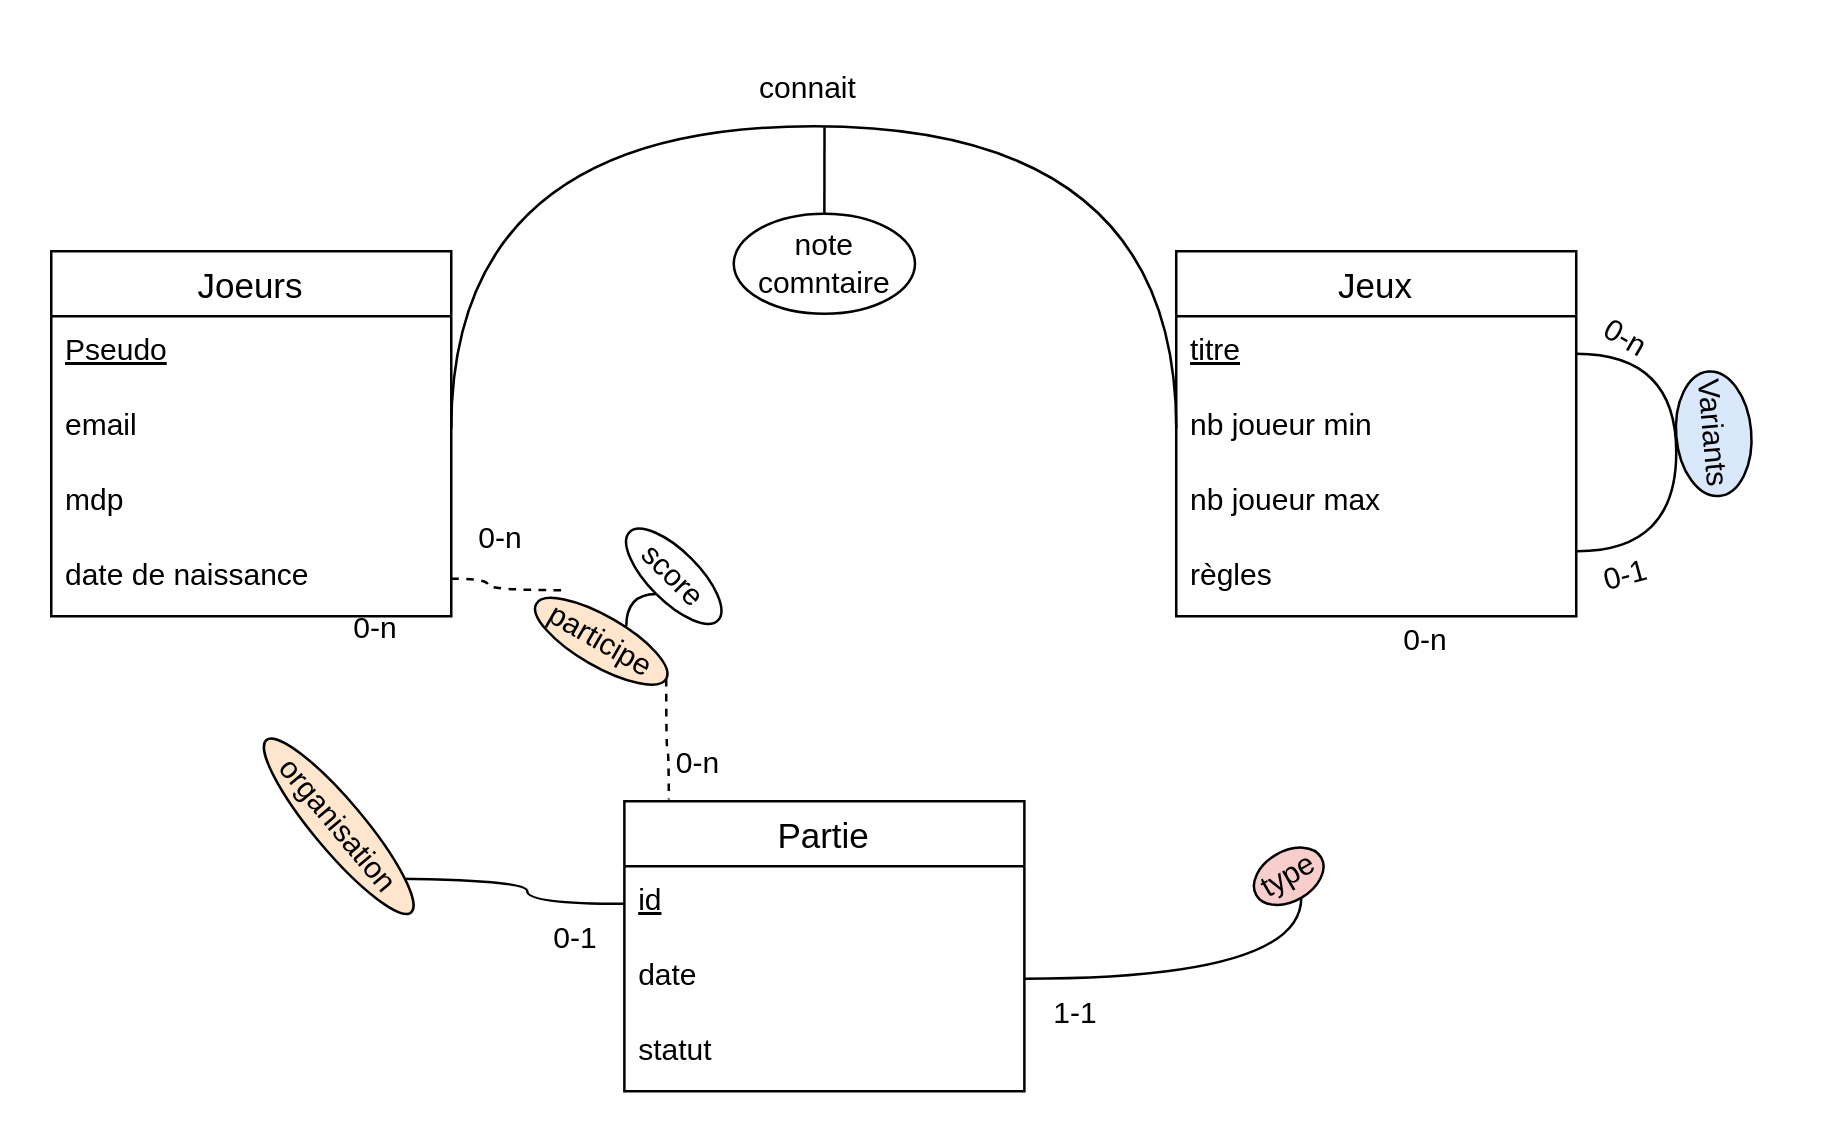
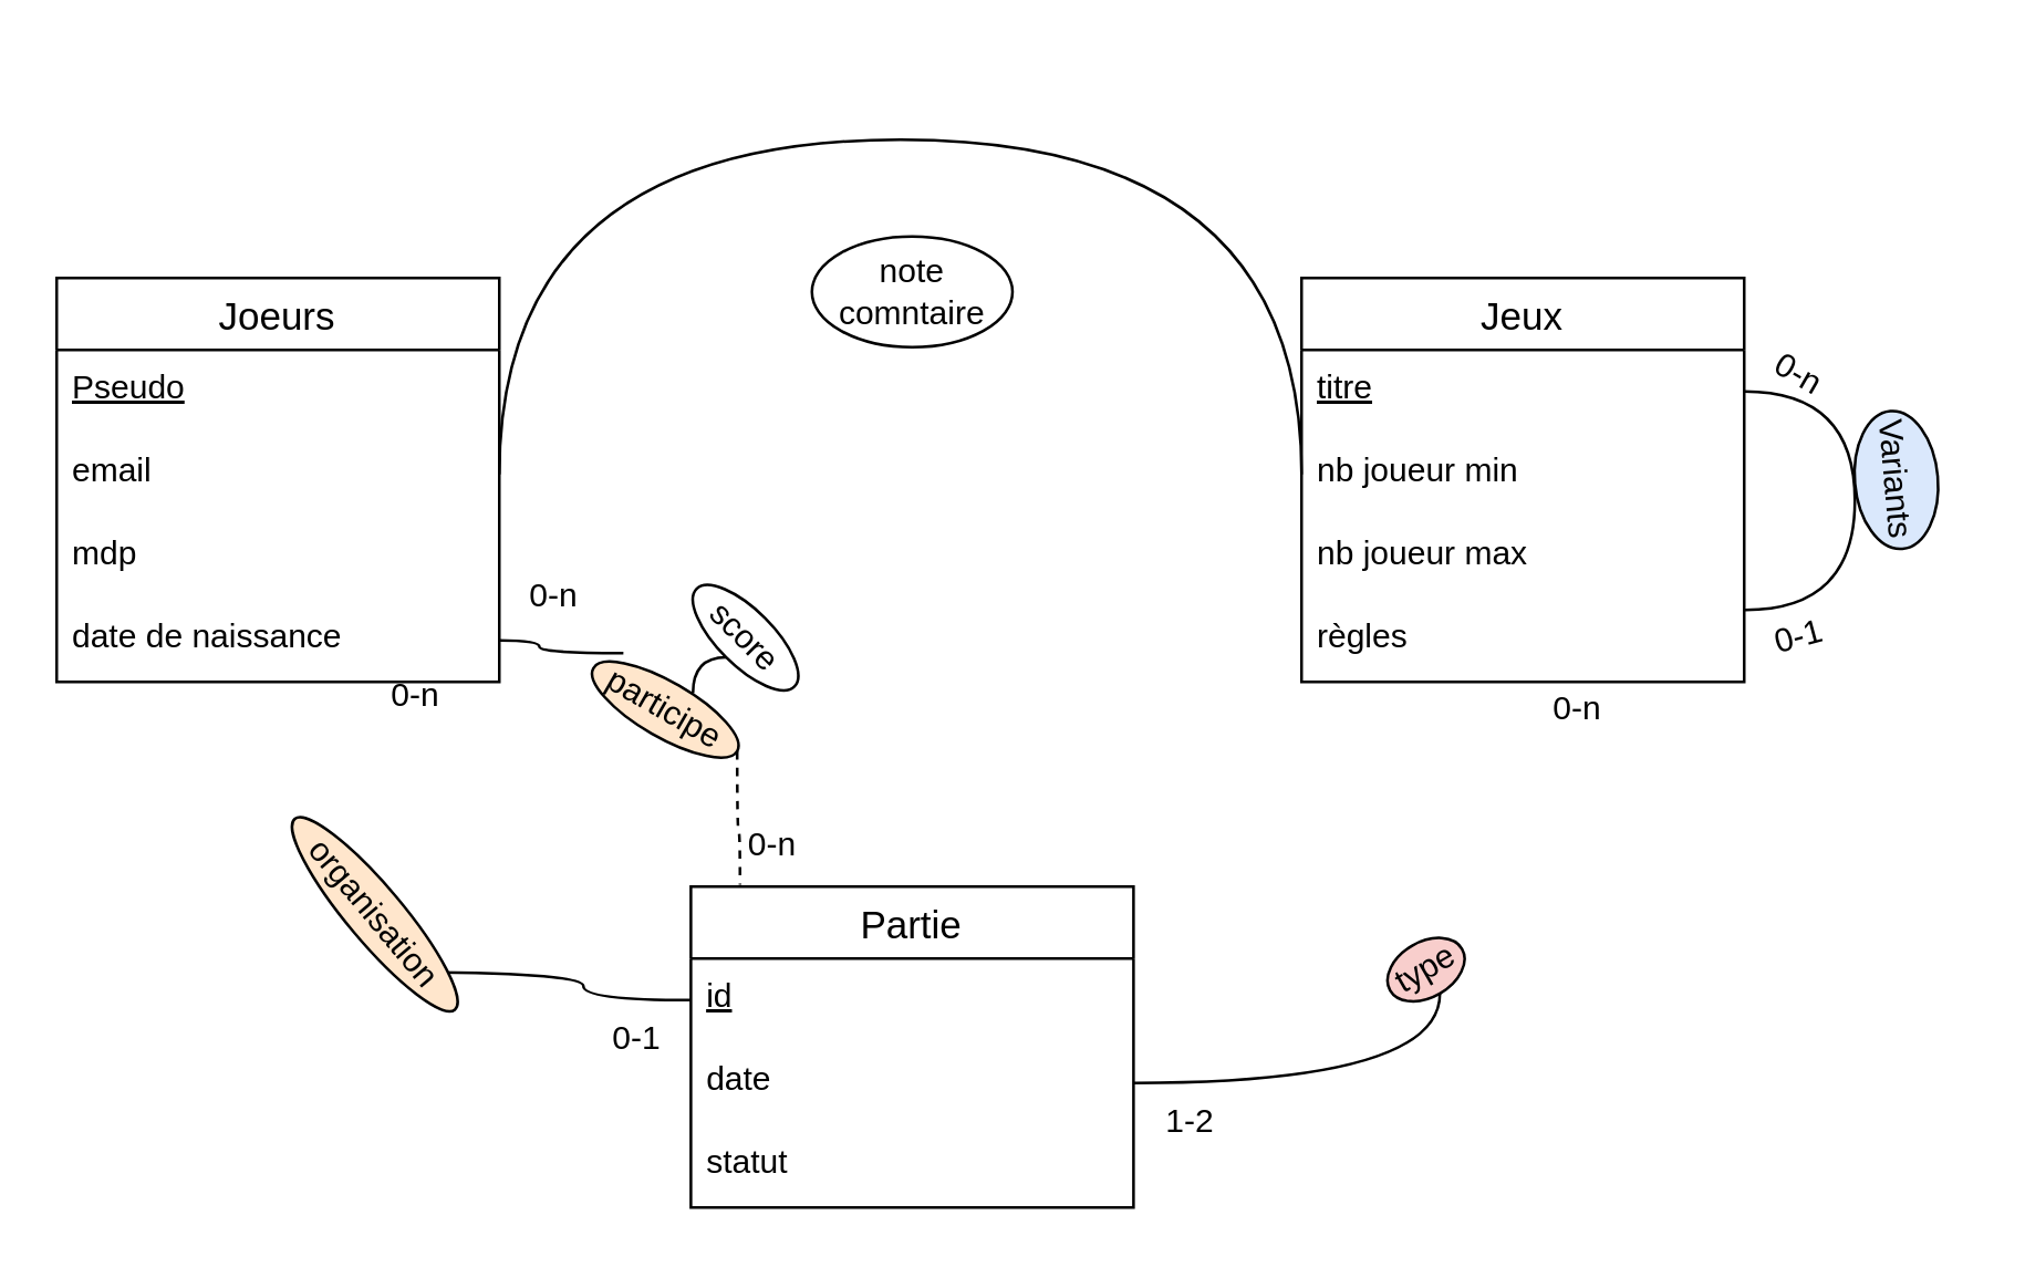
  <mxCell id="0" />
  <mxCell id="1" parent="0" />
  <mxCell id="2" style="edgeStyle=orthogonalEdgeStyle;curved=1;html=1;exitX=0.75;exitY=1;exitDx=0;exitDy=0;entryX=0;entryY=0.5;entryDx=0;entryDy=0;endArrow=none;endFill=0;startArrow=none;" edge="1" parent="1" source="30" target="20"><mxGeometry relative="1" as="geometry" /></mxCell>
  <mxCell id="3" value="Joeurs" style="swimlane;fontStyle=0;childLayout=stackLayout;horizontal=1;startSize=26;horizontalStack=0;resizeParent=1;resizeParentMax=0;resizeLast=0;collapsible=1;marginBottom=0;align=center;fontSize=14;" vertex="1" parent="1"><mxGeometry x="20" y="100" width="160" height="146" as="geometry" /></mxCell>
  <mxCell id="4" value="Pseudo" style="text;strokeColor=none;fillColor=none;spacingLeft=4;spacingRight=4;overflow=hidden;rotatable=0;points=[[0,0.5],[1,0.5]];portConstraint=eastwest;fontSize=12;fontStyle=4" vertex="1" parent="3"><mxGeometry y="26" width="160" height="30" as="geometry" /></mxCell>
  <mxCell id="5" value="email" style="text;strokeColor=none;fillColor=none;spacingLeft=4;spacingRight=4;overflow=hidden;rotatable=0;points=[[0,0.5],[1,0.5]];portConstraint=eastwest;fontSize=12;" vertex="1" parent="3"><mxGeometry y="56" width="160" height="30" as="geometry" /></mxCell>
  <mxCell id="6" value="mdp" style="text;strokeColor=none;fillColor=none;spacingLeft=4;spacingRight=4;overflow=hidden;rotatable=0;points=[[0,0.5],[1,0.5]];portConstraint=eastwest;fontSize=12;" vertex="1" parent="3"><mxGeometry y="86" width="160" height="30" as="geometry" /></mxCell>
  <mxCell id="7" value="date de naissance" style="text;strokeColor=none;fillColor=none;spacingLeft=4;spacingRight=4;overflow=hidden;rotatable=0;points=[[0,0.5],[1,0.5]];portConstraint=eastwest;fontSize=12;" vertex="1" parent="3"><mxGeometry y="116" width="160" height="30" as="geometry" /></mxCell>
  <mxCell id="8" value="Jeux" style="swimlane;fontStyle=0;childLayout=stackLayout;horizontal=1;startSize=26;horizontalStack=0;resizeParent=1;resizeParentMax=0;resizeLast=0;collapsible=1;marginBottom=0;align=center;fontSize=14;" vertex="1" parent="1"><mxGeometry x="470" y="100" width="160" height="146" as="geometry" /></mxCell>
  <mxCell id="9" style="edgeStyle=orthogonalEdgeStyle;curved=1;html=1;exitX=1;exitY=0.5;exitDx=0;exitDy=0;entryX=1.002;entryY=0.132;entryDx=0;entryDy=0;entryPerimeter=0;endArrow=none;endFill=0;" edge="1" parent="8" source="10" target="13"><mxGeometry relative="1" as="geometry"><Array as="points"><mxPoint x="200" y="41" /><mxPoint x="200" y="120" /></Array></mxGeometry></mxCell>
  <mxCell id="10" value="titre" style="text;strokeColor=none;fillColor=none;spacingLeft=4;spacingRight=4;overflow=hidden;rotatable=0;points=[[0,0.5],[1,0.5]];portConstraint=eastwest;fontSize=12;fontStyle=4" vertex="1" parent="8"><mxGeometry y="26" width="160" height="30" as="geometry" /></mxCell>
  <mxCell id="11" value="nb joueur min" style="text;strokeColor=none;fillColor=none;spacingLeft=4;spacingRight=4;overflow=hidden;rotatable=0;points=[[0,0.5],[1,0.5]];portConstraint=eastwest;fontSize=12;" vertex="1" parent="8"><mxGeometry y="56" width="160" height="30" as="geometry" /></mxCell>
  <mxCell id="12" value="nb joueur max" style="text;strokeColor=none;fillColor=none;spacingLeft=4;spacingRight=4;overflow=hidden;rotatable=0;points=[[0,0.5],[1,0.5]];portConstraint=eastwest;fontSize=12;" vertex="1" parent="8"><mxGeometry y="86" width="160" height="30" as="geometry" /></mxCell>
  <mxCell id="13" value="règles" style="text;strokeColor=none;fillColor=none;spacingLeft=4;spacingRight=4;overflow=hidden;rotatable=0;points=[[0,0.5],[1,0.5]];portConstraint=eastwest;fontSize=12;" vertex="1" parent="8"><mxGeometry y="116" width="160" height="30" as="geometry" /></mxCell>
  <mxCell id="14" value="" style="group" vertex="1" connectable="0" parent="1"><mxGeometry x="180" y="20" width="290" height="30" as="geometry" /></mxCell>
  <mxCell id="15" style="edgeStyle=orthogonalEdgeStyle;html=1;exitX=1;exitY=0.5;exitDx=0;exitDy=0;entryX=0;entryY=0.5;entryDx=0;entryDy=0;curved=1;endArrow=none;endFill=0;" edge="1" parent="14" source="5" target="11"><mxGeometry relative="1" as="geometry"><Array as="points"><mxPoint y="30" /><mxPoint x="290" y="30" /></Array></mxGeometry></mxCell>
- <mxCell id="16" value="connait" style="text;html=1;strokeColor=none;fillColor=none;align=center;verticalAlign=middle;whiteSpace=wrap;rounded=0;" vertex="1" parent="14"><mxGeometry x="113" width="60" height="30" as="geometry" /></mxCell>
- <mxCell id="17" style="edgeStyle=orthogonalEdgeStyle;curved=1;html=1;exitX=0.5;exitY=0;exitDx=0;exitDy=0;entryX=0.605;entryY=1.012;entryDx=0;entryDy=0;entryPerimeter=0;endArrow=none;endFill=0;" edge="1" parent="1" source="18" target="16"><mxGeometry relative="1" as="geometry" /></mxCell>
  <mxCell id="18" value="note comntaire" style="ellipse;whiteSpace=wrap;html=1;" vertex="1" parent="1"><mxGeometry x="293" y="85" width="72.5" height="40" as="geometry" /></mxCell>
  <mxCell id="19" value="Partie" style="swimlane;fontStyle=0;childLayout=stackLayout;horizontal=1;startSize=26;horizontalStack=0;resizeParent=1;resizeParentMax=0;resizeLast=0;collapsible=1;marginBottom=0;align=center;fontSize=14;" vertex="1" parent="1"><mxGeometry x="249.25" y="320" width="160" height="116" as="geometry" /></mxCell>
  <mxCell id="20" value="id" style="text;strokeColor=none;fillColor=none;spacingLeft=4;spacingRight=4;overflow=hidden;rotatable=0;points=[[0,0.5],[1,0.5]];portConstraint=eastwest;fontSize=12;fontStyle=4" vertex="1" parent="19"><mxGeometry y="26" width="160" height="30" as="geometry" /></mxCell>
  <mxCell id="21" value="date" style="text;strokeColor=none;fillColor=none;spacingLeft=4;spacingRight=4;overflow=hidden;rotatable=0;points=[[0,0.5],[1,0.5]];portConstraint=eastwest;fontSize=12;" vertex="1" parent="19"><mxGeometry y="56" width="160" height="30" as="geometry" /></mxCell>
  <mxCell id="22" value="statut" style="text;strokeColor=none;fillColor=none;spacingLeft=4;spacingRight=4;overflow=hidden;rotatable=0;points=[[0,0.5],[1,0.5]];portConstraint=eastwest;fontSize=12;" vertex="1" parent="19"><mxGeometry y="86" width="160" height="30" as="geometry" /></mxCell>
  <mxCell id="23" style="edgeStyle=orthogonalEdgeStyle;curved=1;html=1;exitX=1;exitY=0.5;exitDx=0;exitDy=0;entryX=0.111;entryY=-0.006;entryDx=0;entryDy=0;entryPerimeter=0;endArrow=none;endFill=0;startArrow=none;dashed=1;" edge="1" parent="1" source="25" target="19"><mxGeometry relative="1" as="geometry" /></mxCell>
- <mxCell id="24" value="" style="edgeStyle=orthogonalEdgeStyle;curved=1;html=1;exitX=1;exitY=0.5;exitDx=0;exitDy=0;entryX=0.111;entryY=-0.006;entryDx=0;entryDy=0;entryPerimeter=0;endArrow=none;endFill=0;dashed=1;" edge="1" parent="1" source="7" target="25"><mxGeometry relative="1" as="geometry"><mxPoint x="180" y="231" as="sourcePoint" /><mxPoint x="267.01" y="319.304" as="targetPoint" /></mxGeometry></mxCell>
+ <mxCell id="24" value="" style="edgeStyle=orthogonalEdgeStyle;curved=1;html=1;exitX=1;exitY=0.5;exitDx=0;exitDy=0;entryX=0.111;entryY=-0.006;entryDx=0;entryDy=0;entryPerimeter=0;endArrow=none;endFill=0;" edge="1" parent="1" source="7" target="25"><mxGeometry relative="1" as="geometry"><mxPoint x="180" y="231" as="sourcePoint" /><mxPoint x="267.01" y="319.304" as="targetPoint" /></mxGeometry></mxCell>
  <mxCell id="25" value="participe" style="ellipse;whiteSpace=wrap;html=1;rotation=30;fillColor=#ffe6cc;" vertex="1" parent="1"><mxGeometry x="210" y="246" width="60" height="20" as="geometry" /></mxCell>
  <mxCell id="26" style="edgeStyle=orthogonalEdgeStyle;curved=1;html=1;exitX=0.5;exitY=1;exitDx=0;exitDy=0;endArrow=none;endFill=0;" edge="1" parent="1" source="27"><mxGeometry relative="1" as="geometry"><mxPoint x="250" y="250" as="targetPoint" /></mxGeometry></mxCell>
  <mxCell id="27" value="score" style="ellipse;whiteSpace=wrap;html=1;rotation=45;" vertex="1" parent="1"><mxGeometry x="244" y="220" width="50" height="20" as="geometry" /></mxCell>
  <mxCell id="28" value="0-n" style="text;html=1;strokeColor=none;fillColor=none;align=center;verticalAlign=middle;whiteSpace=wrap;rounded=0;" vertex="1" parent="1"><mxGeometry x="170" y="200" width="60" height="30" as="geometry" /></mxCell>
  <mxCell id="29" value="0-n" style="text;html=1;strokeColor=none;fillColor=none;align=center;verticalAlign=middle;whiteSpace=wrap;rounded=0;" vertex="1" parent="1"><mxGeometry x="249.25" y="290" width="60" height="30" as="geometry" /></mxCell>
  <mxCell id="30" value="organisation" style="ellipse;whiteSpace=wrap;html=1;rotation=50;fillColor=#ffe6cc;" vertex="1" parent="1"><mxGeometry x="90" y="320" width="90" height="20" as="geometry" /></mxCell>
  <mxCell id="31" value="0-n" style="text;html=1;strokeColor=none;fillColor=none;align=center;verticalAlign=middle;whiteSpace=wrap;rounded=0;" vertex="1" parent="1"><mxGeometry x="120" y="236" width="60" height="30" as="geometry" /></mxCell>
  <mxCell id="32" value="0-1" style="text;html=1;strokeColor=none;fillColor=none;align=center;verticalAlign=middle;whiteSpace=wrap;rounded=0;" vertex="1" parent="1"><mxGeometry x="200" y="360" width="60" height="30" as="geometry" /></mxCell>
- <mxCell id="33" value="1-1" style="text;html=1;strokeColor=none;fillColor=none;align=center;verticalAlign=middle;whiteSpace=wrap;rounded=0;" vertex="1" parent="1"><mxGeometry x="400" y="390" width="60" height="30" as="geometry" /></mxCell>
+ <mxCell id="33" value="1-2" style="text;html=1;strokeColor=none;fillColor=none;align=center;verticalAlign=middle;whiteSpace=wrap;rounded=0;" vertex="1" parent="1"><mxGeometry x="400" y="390" width="60" height="30" as="geometry" /></mxCell>
  <mxCell id="34" value="" style="edgeStyle=orthogonalEdgeStyle;curved=1;html=1;exitX=1;exitY=0.5;exitDx=0;exitDy=0;entryX=0.5;entryY=1;entryDx=0;entryDy=0;endArrow=none;endFill=0;" edge="1" parent="1" source="21" target="35"><mxGeometry relative="1" as="geometry"><mxPoint x="409.25" y="391" as="sourcePoint" /><mxPoint x="550" y="246" as="targetPoint" /></mxGeometry></mxCell>
  <mxCell id="35" value="type" style="ellipse;whiteSpace=wrap;html=1;rotation=-30;fillColor=#f8cecc;" vertex="1" parent="1"><mxGeometry x="500" y="340" width="30" height="20" as="geometry" /></mxCell>
  <mxCell id="36" value="0-n" style="text;html=1;strokeColor=none;fillColor=none;align=center;verticalAlign=middle;whiteSpace=wrap;rounded=0;" vertex="1" parent="1"><mxGeometry x="540" y="241" width="60" height="30" as="geometry" /></mxCell>
  <mxCell id="37" value="Variants" style="ellipse;whiteSpace=wrap;html=1;rotation=85;fillColor=#dae8fc;" vertex="1" parent="1"><mxGeometry x="660" y="158" width="50" height="30" as="geometry" /></mxCell>
  <mxCell id="38" value="0-n" style="text;html=1;strokeColor=none;fillColor=none;align=center;verticalAlign=middle;whiteSpace=wrap;rounded=0;rotation=30;" vertex="1" parent="1"><mxGeometry x="620" y="120" width="60" height="30" as="geometry" /></mxCell>
  <mxCell id="39" value="0-1" style="text;html=1;strokeColor=none;fillColor=none;align=center;verticalAlign=middle;whiteSpace=wrap;rounded=0;rotation=-15;" vertex="1" parent="1"><mxGeometry x="620" y="215" width="60" height="30" as="geometry" /></mxCell>
